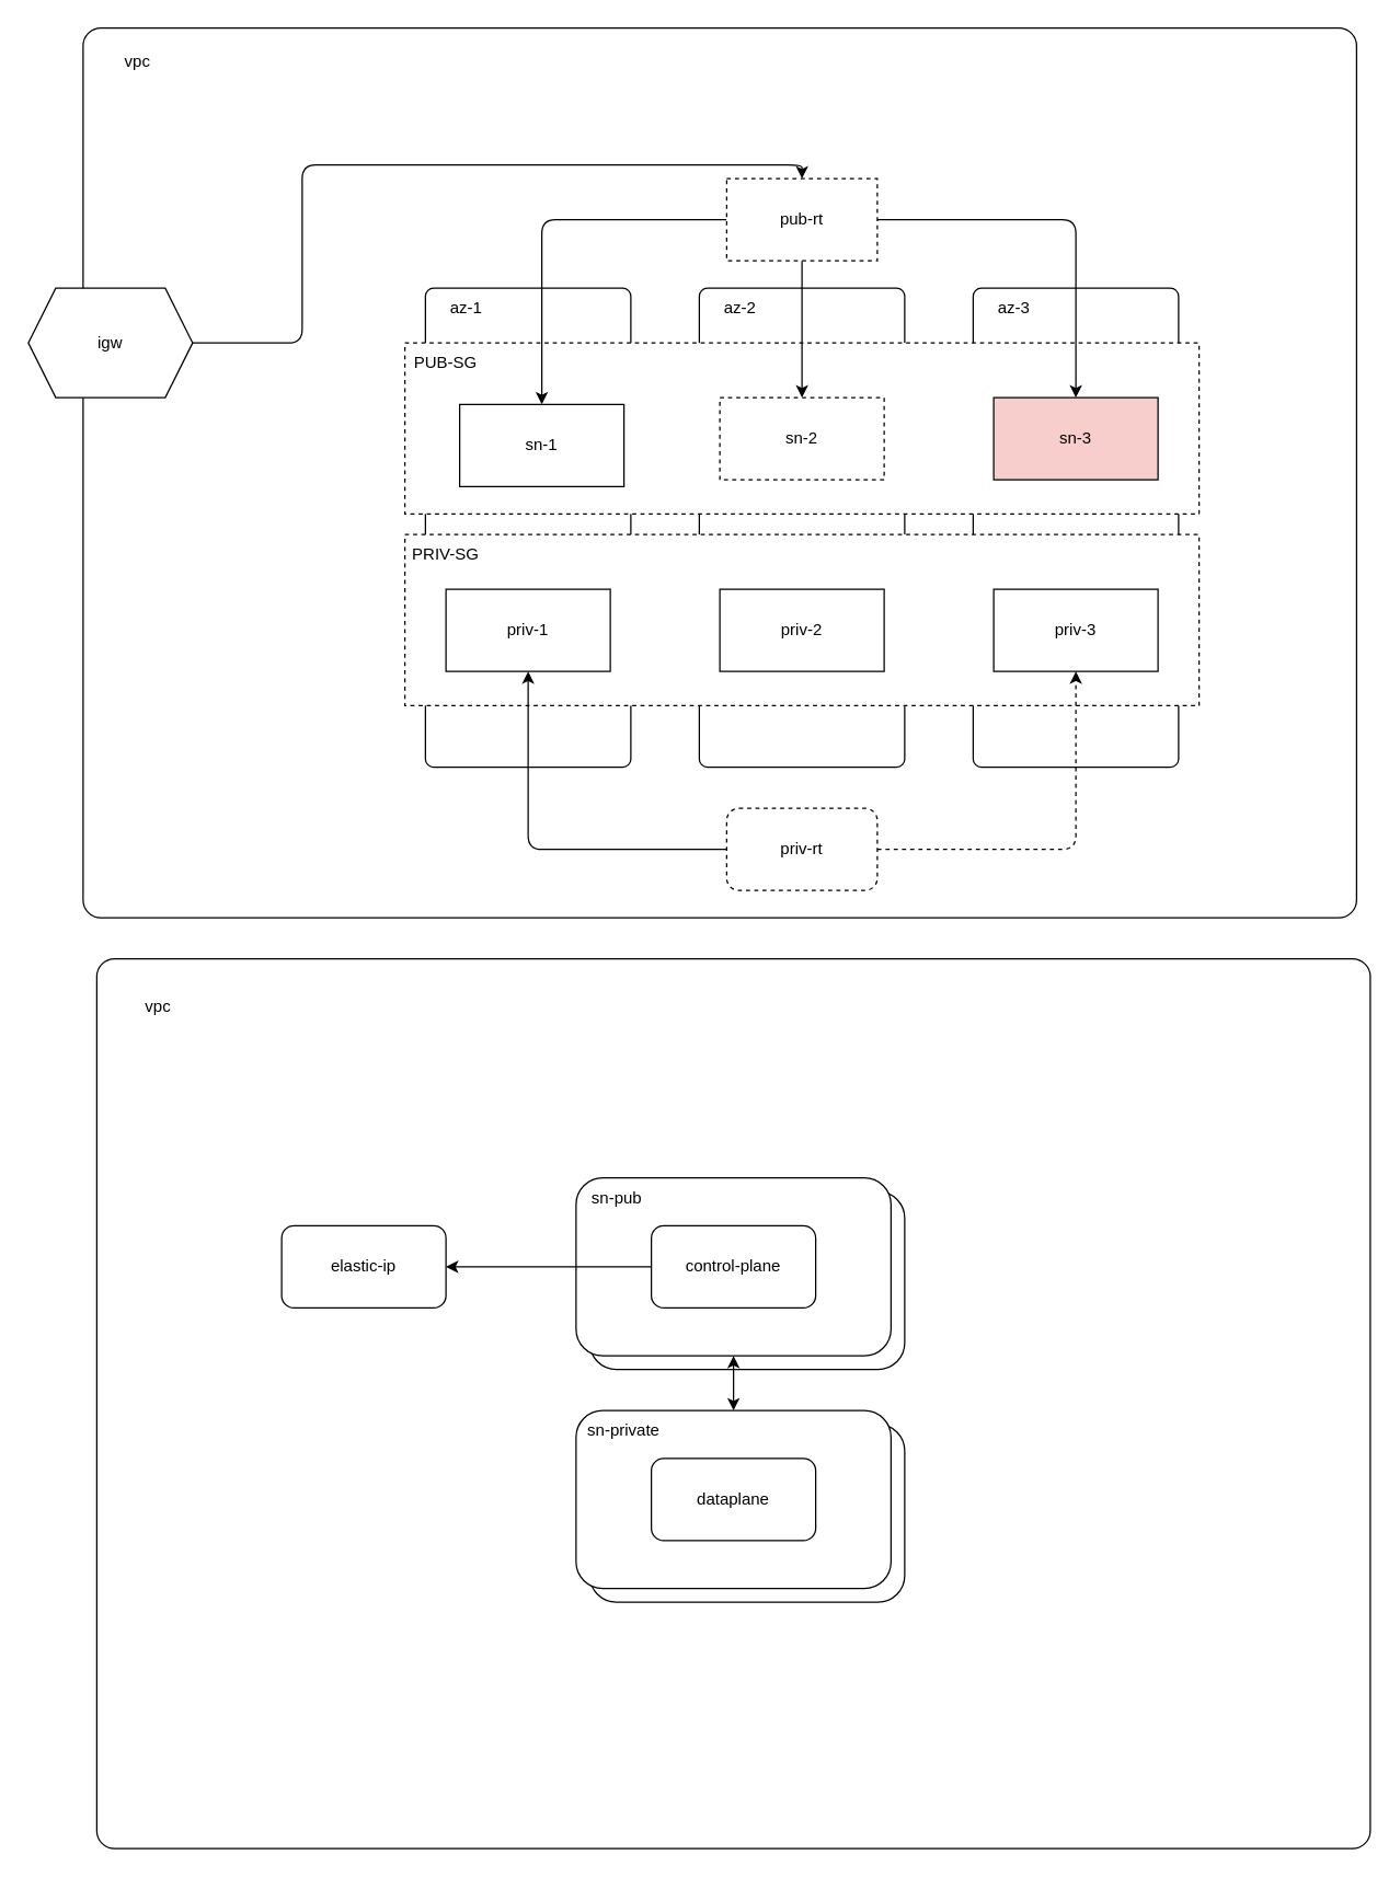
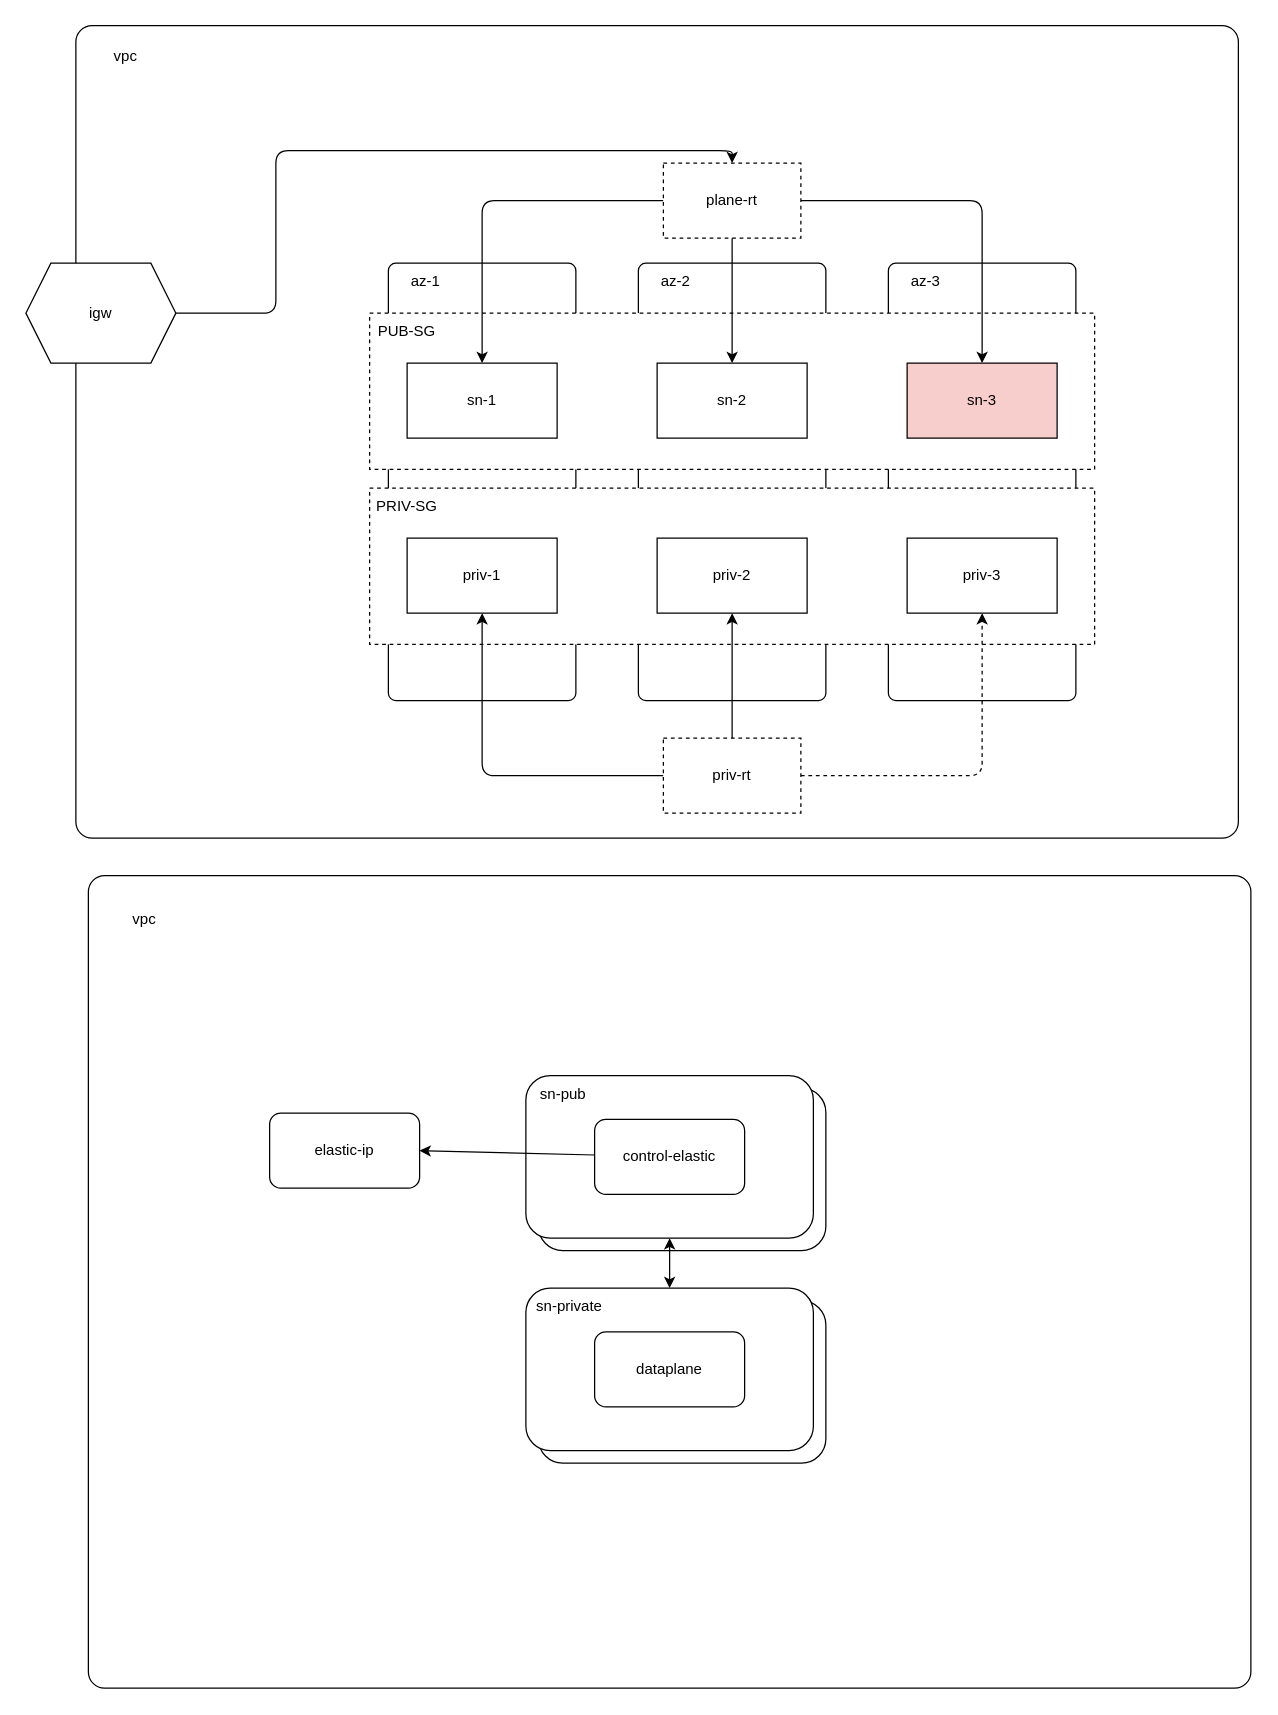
  <mxCell id="0" />
  <mxCell id="1" parent="0" />
  <mxCell id="2" value="" style="rounded=1;whiteSpace=wrap;html=1;arcSize=2;" parent="1" vertex="1"><mxGeometry x="70" y="700" width="930" height="650" as="geometry" /></mxCell>
  <mxCell id="3" value="" style="rounded=1;whiteSpace=wrap;html=1;" parent="1" vertex="1"><mxGeometry x="430" y="870" width="230" height="130" as="geometry" /></mxCell>
  <mxCell id="4" value="" style="rounded=1;whiteSpace=wrap;html=1;" parent="1" vertex="1"><mxGeometry x="430" y="1040" width="230" height="130" as="geometry" /></mxCell>
  <mxCell id="5" value="" style="rounded=1;whiteSpace=wrap;html=1;arcSize=2;" parent="1" vertex="1"><mxGeometry x="60" y="20" width="930" height="650" as="geometry" /></mxCell>
  <mxCell id="6" value="" style="rounded=1;whiteSpace=wrap;html=1;arcSize=4;" parent="1" vertex="1"><mxGeometry x="310" y="210" width="150" height="350" as="geometry" /></mxCell>
  <mxCell id="7" value="" style="rounded=1;whiteSpace=wrap;html=1;arcSize=4;" parent="1" vertex="1"><mxGeometry x="710" y="210" width="150" height="350" as="geometry" /></mxCell>
  <mxCell id="8" value="az-3" style="text;html=1;strokeColor=none;fillColor=none;align=center;verticalAlign=middle;whiteSpace=wrap;rounded=0;" parent="1" vertex="1"><mxGeometry x="710" y="210" width="60" height="30" as="geometry" /></mxCell>
  <mxCell id="9" value="" style="rounded=1;whiteSpace=wrap;html=1;arcSize=4;" parent="1" vertex="1"><mxGeometry y="210" width="150" height="350" as="geometry" x="510" /></mxCell>
  <mxCell id="10" value="az-2" style="text;html=1;strokeColor=none;fillColor=none;align=center;verticalAlign=middle;whiteSpace=wrap;rounded=0;" parent="1" vertex="1"><mxGeometry y="210" width="60" height="30" as="geometry" x="510" /></mxCell>
  <mxCell id="11" value="az-1" style="text;html=1;strokeColor=none;fillColor=none;align=center;verticalAlign=middle;whiteSpace=wrap;rounded=0;" parent="1" vertex="1"><mxGeometry x="310" y="210" width="60" height="30" as="geometry" /></mxCell>
  <mxCell id="12" value="" style="rounded=0;whiteSpace=wrap;html=1;dashed=1;" parent="1" vertex="1"><mxGeometry x="295" width="580" height="125" as="geometry" y="250" /></mxCell>
  <mxCell id="13" value="sn-3" style="rounded=0;whiteSpace=wrap;html=1;fillColor=#f8cecc;" parent="1" vertex="1"><mxGeometry x="725" y="290" width="120" height="60" as="geometry" /></mxCell>
- <mxCell id="14" value="sn-2" style="rounded=0;whiteSpace=wrap;html=1;dashed=1;" parent="1" vertex="1"><mxGeometry x="525" y="290" width="120" height="60" as="geometry" /></mxCell>
- <mxCell id="15" value="sn-1" style="rounded=0;whiteSpace=wrap;html=1;" parent="1" vertex="1"><mxGeometry x="335" y="295" width="120" height="60" as="geometry" /></mxCell>
+ <mxCell id="14" value="sn-2" style="rounded=0;whiteSpace=wrap;html=1;" parent="1" vertex="1"><mxGeometry x="525" y="290" width="120" height="60" as="geometry" /></mxCell>
+ <mxCell id="15" value="sn-1" style="rounded=0;whiteSpace=wrap;html=1;" parent="1" vertex="1"><mxGeometry x="325" y="290" width="120" height="60" as="geometry" /></mxCell>
  <mxCell id="16" value="PUB-SG" style="text;html=1;strokeColor=none;fillColor=none;align=center;verticalAlign=middle;whiteSpace=wrap;rounded=0;dashed=1;" parent="1" vertex="1"><mxGeometry x="295" width="60" height="30" as="geometry" y="250" /></mxCell>
  <mxCell id="17" value="" style="rounded=0;whiteSpace=wrap;html=1;dashed=1;" parent="1" vertex="1"><mxGeometry x="295" y="390" width="580" height="125" as="geometry" /></mxCell>
  <mxCell id="18" value="PRIV-SG" style="text;html=1;strokeColor=none;fillColor=none;align=center;verticalAlign=middle;whiteSpace=wrap;rounded=0;dashed=1;" parent="1" vertex="1"><mxGeometry x="295" y="390" width="60" height="30" as="geometry" /></mxCell>
  <mxCell id="19" value="priv-3" style="rounded=0;whiteSpace=wrap;html=1;" parent="1" vertex="1"><mxGeometry x="725" y="430" width="120" height="60" as="geometry" /></mxCell>
  <mxCell id="20" value="priv-2" style="rounded=0;whiteSpace=wrap;html=1;" parent="1" vertex="1"><mxGeometry x="525" y="430" width="120" height="60" as="geometry" /></mxCell>
  <mxCell id="21" value="priv-1" style="rounded=0;whiteSpace=wrap;html=1;" parent="1" vertex="1"><mxGeometry x="325" y="430" width="120" height="60" as="geometry" /></mxCell>
  <mxCell id="22" style="edgeStyle=orthogonalEdgeStyle;html=1;" parent="1" source="25" target="21" edge="1"><mxGeometry relative="1" as="geometry" /></mxCell>
  <mxCell id="23" style="edgeStyle=orthogonalEdgeStyle;html=1;dashed=1;" parent="1" source="25" target="19" edge="1"><mxGeometry relative="1" as="geometry" /></mxCell>
- <mxCell id="25" value="priv-rt" style="whiteSpace=wrap;html=1;dashed=1;rounded=1;" parent="1" vertex="1"><mxGeometry x="530" y="590" width="110" height="60" as="geometry" /></mxCell>
+ <mxCell id="24" style="edgeStyle=orthogonalEdgeStyle;html=1;entryX=0.5;entryY=1;entryDx=0;entryDy=0;" parent="1" source="25" target="20" edge="1"><mxGeometry relative="1" as="geometry" /></mxCell>
+ <mxCell id="25" value="priv-rt" style="rounded=0;whiteSpace=wrap;html=1;dashed=1;" parent="1" vertex="1"><mxGeometry x="530" y="590" width="110" height="60" as="geometry" /></mxCell>
  <mxCell id="26" style="edgeStyle=orthogonalEdgeStyle;html=1;entryX=0.5;entryY=0;entryDx=0;entryDy=0;" parent="1" source="29" target="15" edge="1"><mxGeometry relative="1" as="geometry" /></mxCell>
  <mxCell id="27" style="edgeStyle=none;html=1;" parent="1" source="29" target="14" edge="1"><mxGeometry relative="1" as="geometry" /></mxCell>
  <mxCell id="28" style="edgeStyle=orthogonalEdgeStyle;html=1;entryX=0.5;entryY=0;entryDx=0;entryDy=0;" parent="1" source="29" target="13" edge="1"><mxGeometry relative="1" as="geometry" /></mxCell>
- <mxCell id="29" value="pub-rt" style="rounded=0;whiteSpace=wrap;html=1;dashed=1;" parent="1" vertex="1"><mxGeometry x="530" y="130" width="110" height="60" as="geometry" /></mxCell>
+ <mxCell id="29" value="plane-rt" style="rounded=0;whiteSpace=wrap;html=1;dashed=1;" parent="1" vertex="1"><mxGeometry x="530" y="130" width="110" height="60" as="geometry" /></mxCell>
  <mxCell id="30" style="edgeStyle=orthogonalEdgeStyle;html=1;entryX=0.5;entryY=0;entryDx=0;entryDy=0;" parent="1" source="31" target="29" edge="1"><mxGeometry relative="1" as="geometry"><Array as="points"><mxPoint x="220" y="250" /><mxPoint x="220" y="120" /><mxPoint x="585" y="120" /></Array></mxGeometry></mxCell>
  <mxCell id="31" value="igw" style="shape=hexagon;perimeter=hexagonPerimeter2;whiteSpace=wrap;html=1;fixedSize=1;" parent="1" vertex="1"><mxGeometry x="20" y="210" width="120" height="80" as="geometry" /></mxCell>
  <mxCell id="32" value="vpc" style="text;html=1;strokeColor=none;fillColor=none;align=center;verticalAlign=middle;whiteSpace=wrap;rounded=0;" parent="1" vertex="1"><mxGeometry x="70" y="30" width="60" height="30" as="geometry" /></mxCell>
  <mxCell id="33" style="edgeStyle=none;html=1;exitX=0.5;exitY=1;exitDx=0;exitDy=0;entryX=0.5;entryY=0;entryDx=0;entryDy=0;startArrow=classic;startFill=1;" parent="1" source="34" target="40" edge="1"><mxGeometry relative="1" as="geometry" /></mxCell>
  <mxCell id="34" value="" style="rounded=1;whiteSpace=wrap;html=1;" parent="1" vertex="1"><mxGeometry x="420" y="860" width="230" height="130" as="geometry" /></mxCell>
  <mxCell id="35" value="sn-priv" style="rounded=1;whiteSpace=wrap;html=1;" parent="1" vertex="1"><mxGeometry x="480" y="1090" width="120" height="60" as="geometry" /></mxCell>
- <mxCell id="36" value="elastic-ip" style="rounded=1;whiteSpace=wrap;html=1;" parent="1" vertex="1"><mxGeometry x="205" y="895" width="120" height="60" as="geometry" /></mxCell>
+ <mxCell id="36" value="elastic-ip" style="rounded=1;whiteSpace=wrap;html=1;" parent="1" vertex="1"><mxGeometry x="215" y="890" width="120" height="60" as="geometry" /></mxCell>
  <mxCell id="37" value="sn-pub" style="text;html=1;strokeColor=none;fillColor=none;align=center;verticalAlign=middle;whiteSpace=wrap;rounded=0;" parent="1" vertex="1"><mxGeometry x="420" y="860" width="60" height="30" as="geometry" /></mxCell>
  <mxCell id="38" style="edgeStyle=none;html=1;entryX=1;entryY=0.5;entryDx=0;entryDy=0;" parent="1" source="39" target="36" edge="1"><mxGeometry relative="1" as="geometry" /></mxCell>
- <mxCell id="39" value="control-plane" style="rounded=1;whiteSpace=wrap;html=1;" parent="1" vertex="1"><mxGeometry x="475" y="895" width="120" height="60" as="geometry" /></mxCell>
+ <mxCell id="39" value="control-elastic" style="rounded=1;whiteSpace=wrap;html=1;" parent="1" vertex="1"><mxGeometry x="475" y="895" width="120" height="60" as="geometry" /></mxCell>
  <mxCell id="40" value="" style="rounded=1;whiteSpace=wrap;html=1;" parent="1" vertex="1"><mxGeometry x="420" y="1030" width="230" height="130" as="geometry" /></mxCell>
  <mxCell id="41" value="sn-private" style="text;html=1;strokeColor=none;fillColor=none;align=center;verticalAlign=middle;whiteSpace=wrap;rounded=0;" parent="1" vertex="1"><mxGeometry x="425" y="1030" width="60" height="30" as="geometry" /></mxCell>
  <mxCell id="42" value="dataplane" style="rounded=1;whiteSpace=wrap;html=1;" parent="1" vertex="1"><mxGeometry x="475" y="1065" width="120" height="60" as="geometry" /></mxCell>
  <mxCell id="43" value="vpc" style="text;html=1;strokeColor=none;fillColor=none;align=center;verticalAlign=middle;whiteSpace=wrap;rounded=0;" parent="1" vertex="1"><mxGeometry x="85" y="720" width="60" height="30" as="geometry" /></mxCell>
